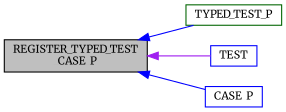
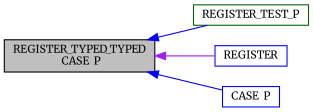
  digraph {
    fontname=Merriweather
    rankdir=LR
    node [color=blue fillcolor=white fontname=Merriweather fontsize=10 shape=record style=filled]
    edge [color=blue dir=back fontname=Merriweather fontsize=10 labelfontname=Helvetica labelfontsize=10 style=solid]
-   n1 [color=black fillcolor=grey75 fontcolor=black height=0.2 label="REGISTER_TYPED_TEST\l_CASE_P" width=0.4]
-   n2 [color=darkgreen height=0.2 label=TYPED_TEST_P width=0.4]
-   n3 [height=0.2 label=TEST width=0.4]
+   n1 [color=black fillcolor=grey75 fontcolor=black height=0.2 label="REGISTER_TYPED_TYPED\l_CASE_P" width=0.4]
+   n2 [color=darkgreen height=0.2 label=REGISTER_TEST_P width=0.4]
+   n3 [height=0.2 label=REGISTER width=0.4]
    n4 [height=0.2 label=CASE_P width=0.4]
    n1 -> n2
    n1 -> n3 [color=purple]
    n1 -> n4
  }
